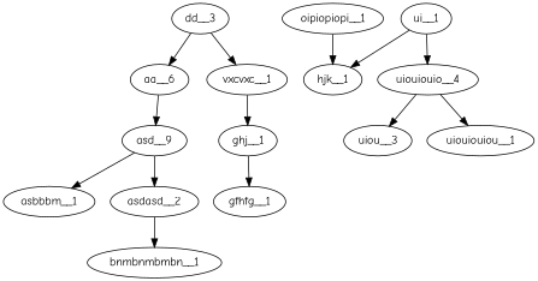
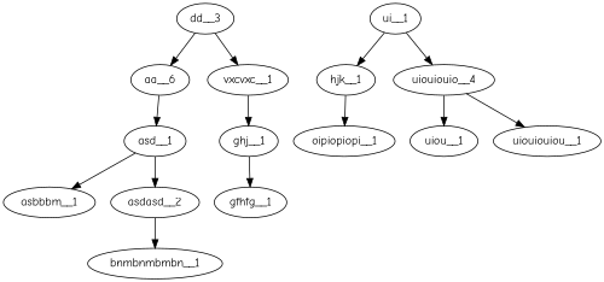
  digraph {
    fontname="Comic Neue"
    node [fontname="Comic Neue"]
    edge [fontname="Comic Neue"]
    dd__3
    aa__6
    vxcvxc__1
-   asd__1 [label=asd__9]
+   asd__1
    ghj__1
    asbbbm__1
    asdasd__2
    gfhfg__1
    ui__1
    hjk__1
    n11 [label=uiouiouio__4]
    oipiopiopi__1
-   uiou__1 [label=uiou__3]
+   uiou__1
    uiouiouiou__1
    bnmbnmbmbn__1
    dd__3 -> aa__6
    dd__3 -> vxcvxc__1
    aa__6 -> asd__1
    vxcvxc__1 -> ghj__1
    asd__1 -> asbbbm__1
    asd__1 -> asdasd__2
    ghj__1 -> gfhfg__1
    asdasd__2 -> bnmbnmbmbn__1
    ui__1 -> hjk__1
    ui__1 -> n11
-   oipiopiopi__1 -> hjk__1
+   hjk__1 -> oipiopiopi__1
    n11 -> uiou__1
    n11 -> uiouiouiou__1
  }
